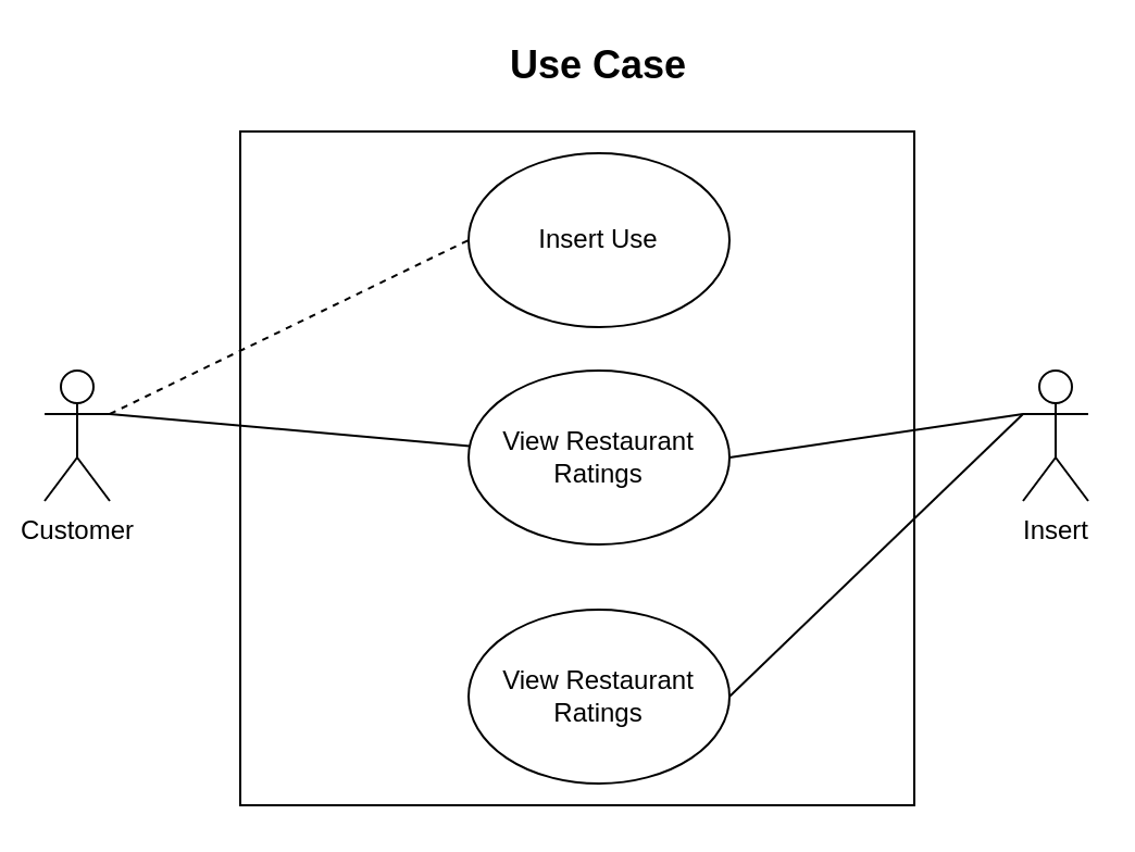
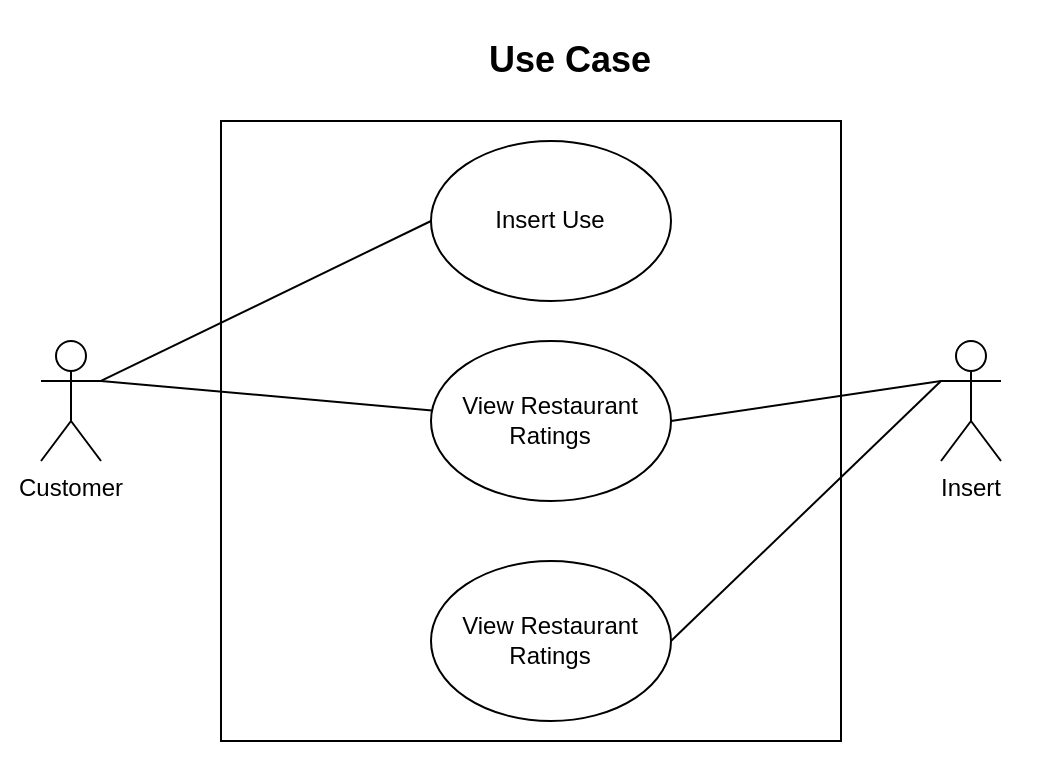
  <mxCell id="0" />
  <mxCell id="1" parent="0" />
  <mxCell id="2" value="" style="whiteSpace=wrap;html=1;aspect=fixed;" vertex="1" parent="1"><mxGeometry x="110" y="60" width="310" height="310" as="geometry" /></mxCell>
  <mxCell id="3" value="Customer" style="shape=umlActor;verticalLabelPosition=bottom;verticalAlign=top;html=1;outlineConnect=0;" vertex="1" parent="1"><mxGeometry x="20" y="170" width="30" height="60" as="geometry" /></mxCell>
  <mxCell id="4" value="Insert" style="shape=umlActor;verticalLabelPosition=bottom;verticalAlign=top;html=1;outlineConnect=0;" vertex="1" parent="1"><mxGeometry x="470" y="170" width="30" height="60" as="geometry" /></mxCell>
  <mxCell id="5" value="Insert Use" style="ellipse;whiteSpace=wrap;html=1;" vertex="1" parent="1"><mxGeometry x="215" y="70" width="120" height="80" as="geometry" /></mxCell>
  <mxCell id="6" value="View Restaurant Ratings" style="ellipse;whiteSpace=wrap;html=1;" vertex="1" parent="1"><mxGeometry x="215" y="170" width="120" height="80" as="geometry" /></mxCell>
  <mxCell id="7" value="View Restaurant Ratings" style="ellipse;whiteSpace=wrap;html=1;" vertex="1" parent="1"><mxGeometry x="215" y="280" width="120" height="80" as="geometry" /></mxCell>
  <mxCell id="8" value="" style="endArrow=none;html=1;entryX=0;entryY=0.333;entryDx=0;entryDy=0;entryPerimeter=0;exitX=1;exitY=0.5;exitDx=0;exitDy=0;" edge="1" parent="1" source="6" target="4"><mxGeometry width="50" height="50" relative="1" as="geometry"><mxPoint x="380" y="230" as="sourcePoint" /><mxPoint x="430" y="180" as="targetPoint" /></mxGeometry></mxCell>
  <mxCell id="9" value="" style="endArrow=none;html=1;exitX=1;exitY=0.5;exitDx=0;exitDy=0;entryX=0;entryY=0.333;entryDx=0;entryDy=0;entryPerimeter=0;" edge="1" parent="1" source="7" target="4"><mxGeometry width="50" height="50" relative="1" as="geometry"><mxPoint x="380" y="120" as="sourcePoint" /><mxPoint x="430" y="190" as="targetPoint" /></mxGeometry></mxCell>
- <mxCell id="10" value="" style="endArrow=none;html=1;exitX=1;exitY=0.333;exitDx=0;exitDy=0;exitPerimeter=0;entryX=0;entryY=0.5;entryDx=0;entryDy=0;dashed=1;" edge="1" parent="1" source="3" target="5"><mxGeometry width="50" height="50" relative="1" as="geometry"><mxPoint x="380" y="120" as="sourcePoint" /><mxPoint x="430" y="70" as="targetPoint" /></mxGeometry></mxCell>
+ <mxCell id="10" value="" style="endArrow=none;html=1;exitX=1;exitY=0.333;exitDx=0;exitDy=0;exitPerimeter=0;entryX=0;entryY=0.5;entryDx=0;entryDy=0;" edge="1" parent="1" source="3" target="5"><mxGeometry width="50" height="50" relative="1" as="geometry"><mxPoint x="380" y="120" as="sourcePoint" /><mxPoint x="430" y="70" as="targetPoint" /></mxGeometry></mxCell>
  <mxCell id="11" value="" style="endArrow=none;html=1;exitX=1;exitY=0.333;exitDx=0;exitDy=0;exitPerimeter=0;" edge="1" parent="1" source="3" target="6"><mxGeometry width="50" height="50" relative="1" as="geometry"><mxPoint x="100" y="190" as="sourcePoint" /><mxPoint x="430" y="70" as="targetPoint" /></mxGeometry></mxCell>
- <mxCell id="12" value="&lt;b&gt;&lt;font style=&quot;font-size: 18px&quot;&gt;Use Case&lt;/font&gt;&lt;/b&gt;" style="text;html=1;strokeColor=none;fillColor=none;align=center;verticalAlign=middle;whiteSpace=wrap;rounded=0;" vertex="1" parent="1"><mxGeometry x="230" y="20" width="90" height="20" as="geometry" /></mxCell>
+ <mxCell id="12" value="&lt;b&gt;&lt;font style=&quot;font-size: 18px&quot;&gt;Use Case&lt;/font&gt;&lt;/b&gt;" style="text;html=1;strokeColor=none;fillColor=none;align=center;verticalAlign=middle;whiteSpace=wrap;rounded=0;" vertex="1" parent="1"><mxGeometry x="240" y="20" width="90" height="20" as="geometry" /></mxCell>
